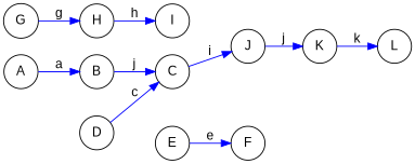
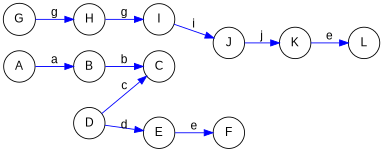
  digraph {
    fontname="Liberation Sans"
    rankdir=LR
    splines=false
    node [fontname="Liberation Sans" shape=circle]
    edge [color=blue fontname="Liberation Sans"]
    A
    B
    C
    D
    E
    F
    G
    H
    I
    J
    K
    L
    A -> B [label=a]
-   B -> C [label=j]
+   B -> C [label=b]
    D -> C [label=c]
+   D -> E [label=d]
    E -> F [label=e]
    G -> H [label=g]
-   H -> I [label=h]
-   C -> J [label=i]
+   H -> I [label=g]
+   I -> J [label=i]
    J -> K [label=j]
-   K -> L [label=k]
+   K -> L [label=e]
  }
